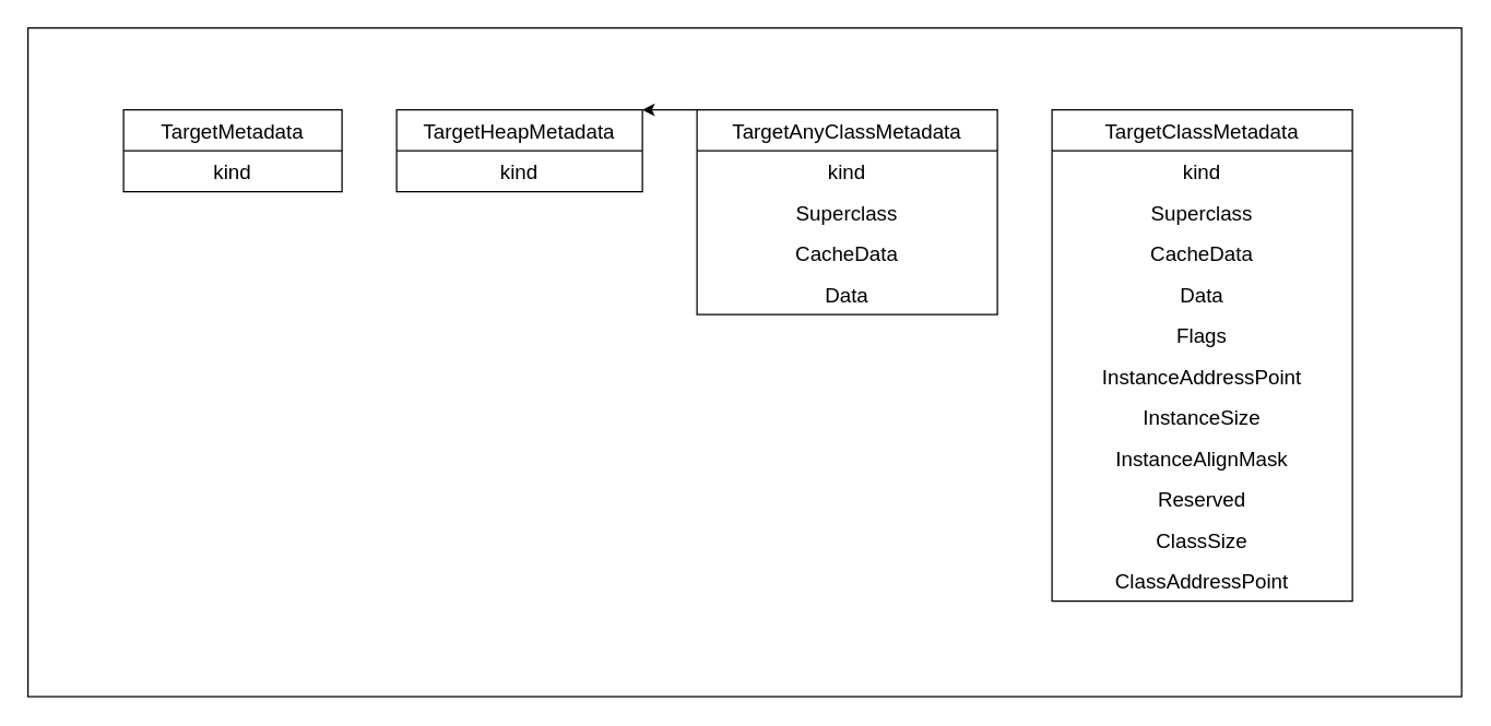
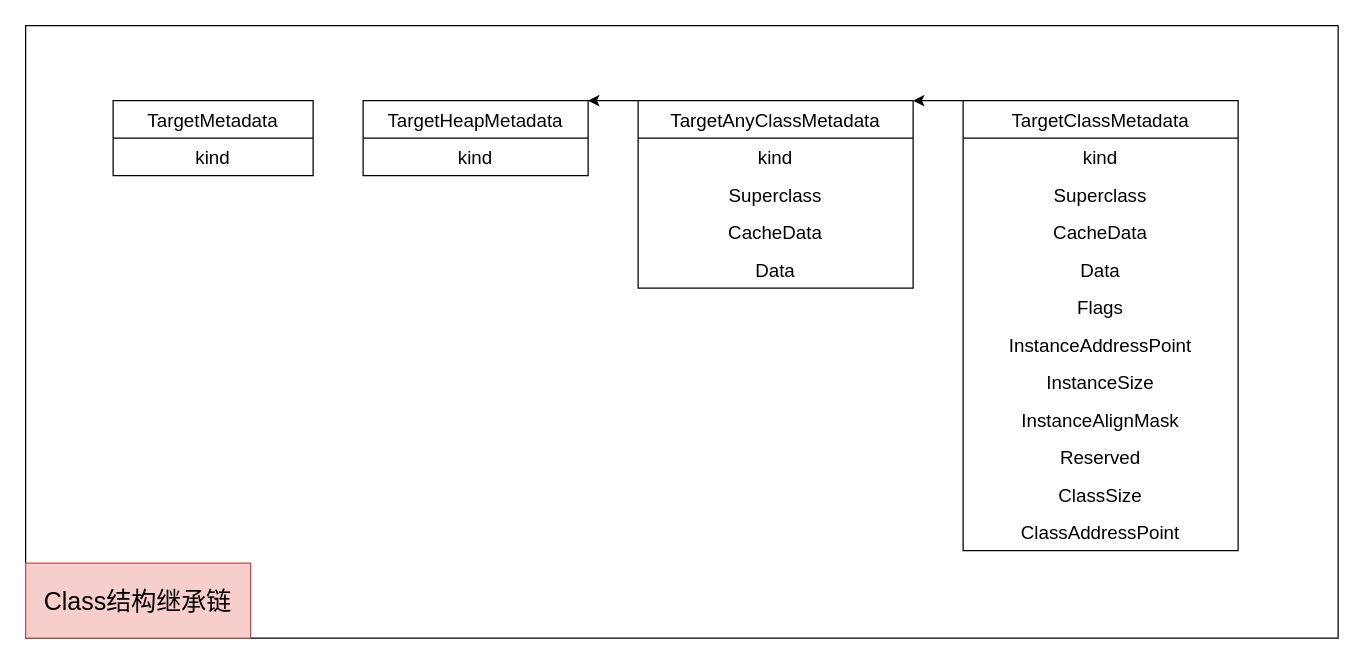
  <mxCell id="0" />
  <mxCell id="1" parent="0" />
  <mxCell id="2" value="" style="rounded=0;whiteSpace=wrap;html=1;fontSize=15;" vertex="1" parent="1"><mxGeometry x="20" y="20" width="1050" height="490" as="geometry" /></mxCell>
  <mxCell id="3" value="TargetMetadata" style="swimlane;fontStyle=0;childLayout=stackLayout;horizontal=1;startSize=30;horizontalStack=0;resizeParent=1;resizeParentMax=0;resizeLast=0;collapsible=1;marginBottom=0;fontSize=15;" vertex="1" parent="1"><mxGeometry x="90" y="80" width="160" height="60" as="geometry" /></mxCell>
  <mxCell id="4" value="kind" style="text;strokeColor=none;fillColor=none;align=center;verticalAlign=middle;spacingLeft=4;spacingRight=4;overflow=hidden;points=[[0,0.5],[1,0.5]];portConstraint=eastwest;rotatable=0;fontSize=15;" vertex="1" parent="3"><mxGeometry y="30" width="160" height="30" as="geometry" /></mxCell>
  <mxCell id="5" style="edgeStyle=orthogonalEdgeStyle;rounded=0;orthogonalLoop=1;jettySize=auto;html=1;exitX=0;exitY=0;exitDx=0;exitDy=0;entryX=1;entryY=0;entryDx=0;entryDy=0;fontSize=15;" edge="1" parent="1" source="6" target="11"><mxGeometry relative="1" as="geometry"><Array as="points"><mxPoint x="560" y="80" /><mxPoint x="560" y="80" /></Array></mxGeometry></mxCell>
  <mxCell id="6" value="TargetAnyClassMetadata" style="swimlane;fontStyle=0;childLayout=stackLayout;horizontal=1;startSize=30;horizontalStack=0;resizeParent=1;resizeParentMax=0;resizeLast=0;collapsible=1;marginBottom=0;fontSize=15;" vertex="1" parent="1"><mxGeometry x="510" y="80" width="220" height="150" as="geometry" /></mxCell>
  <mxCell id="7" value="kind" style="text;strokeColor=none;fillColor=none;align=center;verticalAlign=middle;spacingLeft=4;spacingRight=4;overflow=hidden;points=[[0,0.5],[1,0.5]];portConstraint=eastwest;rotatable=0;fontSize=15;" vertex="1" parent="6"><mxGeometry y="30" width="220" height="30" as="geometry" /></mxCell>
  <mxCell id="8" value="Superclass" style="text;strokeColor=none;fillColor=none;align=center;verticalAlign=middle;spacingLeft=4;spacingRight=4;overflow=hidden;points=[[0,0.5],[1,0.5]];portConstraint=eastwest;rotatable=0;fontSize=15;" vertex="1" parent="6"><mxGeometry y="60" width="220" height="30" as="geometry" /></mxCell>
  <mxCell id="9" value="CacheData" style="text;strokeColor=none;fillColor=none;align=center;verticalAlign=middle;spacingLeft=4;spacingRight=4;overflow=hidden;points=[[0,0.5],[1,0.5]];portConstraint=eastwest;rotatable=0;fontSize=15;" vertex="1" parent="6"><mxGeometry y="90" width="220" height="30" as="geometry" /></mxCell>
  <mxCell id="10" value="Data" style="text;strokeColor=none;fillColor=none;align=center;verticalAlign=middle;spacingLeft=4;spacingRight=4;overflow=hidden;points=[[0,0.5],[1,0.5]];portConstraint=eastwest;rotatable=0;fontSize=15;" vertex="1" parent="6"><mxGeometry y="120" width="220" height="30" as="geometry" /></mxCell>
  <mxCell id="11" value="TargetHeapMetadata" style="swimlane;fontStyle=0;childLayout=stackLayout;horizontal=1;startSize=30;horizontalStack=0;resizeParent=1;resizeParentMax=0;resizeLast=0;collapsible=1;marginBottom=0;fontSize=15;" vertex="1" parent="1"><mxGeometry x="290" y="80" width="180" height="60" as="geometry" /></mxCell>
  <mxCell id="12" value="kind" style="text;strokeColor=none;fillColor=none;align=center;verticalAlign=middle;spacingLeft=4;spacingRight=4;overflow=hidden;points=[[0,0.5],[1,0.5]];portConstraint=eastwest;rotatable=0;fontSize=15;" vertex="1" parent="11"><mxGeometry y="30" width="180" height="30" as="geometry" /></mxCell>
+ <mxCell id="13" style="edgeStyle=orthogonalEdgeStyle;rounded=0;orthogonalLoop=1;jettySize=auto;html=1;exitX=0;exitY=0;exitDx=0;exitDy=0;entryX=1;entryY=0;entryDx=0;entryDy=0;fontSize=15;" edge="1" parent="1" source="14" target="6"><mxGeometry relative="1" as="geometry"><Array as="points"><mxPoint x="760" y="80" /><mxPoint x="760" y="80" /></Array></mxGeometry></mxCell>
  <mxCell id="14" value="TargetClassMetadata" style="swimlane;fontStyle=0;childLayout=stackLayout;horizontal=1;startSize=30;horizontalStack=0;resizeParent=1;resizeParentMax=0;resizeLast=0;collapsible=1;marginBottom=0;fontSize=15;" vertex="1" parent="1"><mxGeometry x="770" y="80" width="220" height="360" as="geometry" /></mxCell>
  <mxCell id="15" value="kind" style="text;strokeColor=none;fillColor=none;align=center;verticalAlign=middle;spacingLeft=4;spacingRight=4;overflow=hidden;points=[[0,0.5],[1,0.5]];portConstraint=eastwest;rotatable=0;fontSize=15;" vertex="1" parent="14"><mxGeometry y="30" width="220" height="30" as="geometry" /></mxCell>
  <mxCell id="16" value="Superclass" style="text;strokeColor=none;fillColor=none;align=center;verticalAlign=middle;spacingLeft=4;spacingRight=4;overflow=hidden;points=[[0,0.5],[1,0.5]];portConstraint=eastwest;rotatable=0;fontSize=15;" vertex="1" parent="14"><mxGeometry y="60" width="220" height="30" as="geometry" /></mxCell>
  <mxCell id="17" value="CacheData" style="text;strokeColor=none;fillColor=none;align=center;verticalAlign=middle;spacingLeft=4;spacingRight=4;overflow=hidden;points=[[0,0.5],[1,0.5]];portConstraint=eastwest;rotatable=0;fontSize=15;" vertex="1" parent="14"><mxGeometry y="90" width="220" height="30" as="geometry" /></mxCell>
  <mxCell id="18" value="Data" style="text;strokeColor=none;fillColor=none;align=center;verticalAlign=middle;spacingLeft=4;spacingRight=4;overflow=hidden;points=[[0,0.5],[1,0.5]];portConstraint=eastwest;rotatable=0;fontSize=15;" vertex="1" parent="14"><mxGeometry y="120" width="220" height="30" as="geometry" /></mxCell>
  <mxCell id="19" value="Flags" style="text;strokeColor=none;fillColor=none;align=center;verticalAlign=middle;spacingLeft=4;spacingRight=4;overflow=hidden;points=[[0,0.5],[1,0.5]];portConstraint=eastwest;rotatable=0;fontSize=15;" vertex="1" parent="14"><mxGeometry y="150" width="220" height="30" as="geometry" /></mxCell>
  <mxCell id="20" value="InstanceAddressPoint" style="text;strokeColor=none;fillColor=none;align=center;verticalAlign=middle;spacingLeft=4;spacingRight=4;overflow=hidden;points=[[0,0.5],[1,0.5]];portConstraint=eastwest;rotatable=0;fontSize=15;" vertex="1" parent="14"><mxGeometry y="180" width="220" height="30" as="geometry" /></mxCell>
  <mxCell id="21" value="InstanceSize" style="text;strokeColor=none;fillColor=none;align=center;verticalAlign=middle;spacingLeft=4;spacingRight=4;overflow=hidden;points=[[0,0.5],[1,0.5]];portConstraint=eastwest;rotatable=0;fontSize=15;" vertex="1" parent="14"><mxGeometry y="210" width="220" height="30" as="geometry" /></mxCell>
  <mxCell id="22" value="InstanceAlignMask" style="text;strokeColor=none;fillColor=none;align=center;verticalAlign=middle;spacingLeft=4;spacingRight=4;overflow=hidden;points=[[0,0.5],[1,0.5]];portConstraint=eastwest;rotatable=0;fontSize=15;" vertex="1" parent="14"><mxGeometry y="240" width="220" height="30" as="geometry" /></mxCell>
  <mxCell id="23" value="Reserved" style="text;strokeColor=none;fillColor=none;align=center;verticalAlign=middle;spacingLeft=4;spacingRight=4;overflow=hidden;points=[[0,0.5],[1,0.5]];portConstraint=eastwest;rotatable=0;fontSize=15;" vertex="1" parent="14"><mxGeometry y="270" width="220" height="30" as="geometry" /></mxCell>
  <mxCell id="24" value="ClassSize" style="text;strokeColor=none;fillColor=none;align=center;verticalAlign=middle;spacingLeft=4;spacingRight=4;overflow=hidden;points=[[0,0.5],[1,0.5]];portConstraint=eastwest;rotatable=0;fontSize=15;" vertex="1" parent="14"><mxGeometry y="300" width="220" height="30" as="geometry" /></mxCell>
  <mxCell id="25" value="ClassAddressPoint" style="text;strokeColor=none;fillColor=none;align=center;verticalAlign=middle;spacingLeft=4;spacingRight=4;overflow=hidden;points=[[0,0.5],[1,0.5]];portConstraint=eastwest;rotatable=0;fontSize=15;" vertex="1" parent="14"><mxGeometry y="330" width="220" height="30" as="geometry" /></mxCell>
+ <mxCell id="26" value="Class结构继承链" style="rounded=0;whiteSpace=wrap;html=1;fontSize=20;fillColor=#f8cecc;strokeColor=#b85450;" vertex="1" parent="1"><mxGeometry x="20" y="450" width="180" height="60" as="geometry" /></mxCell>
